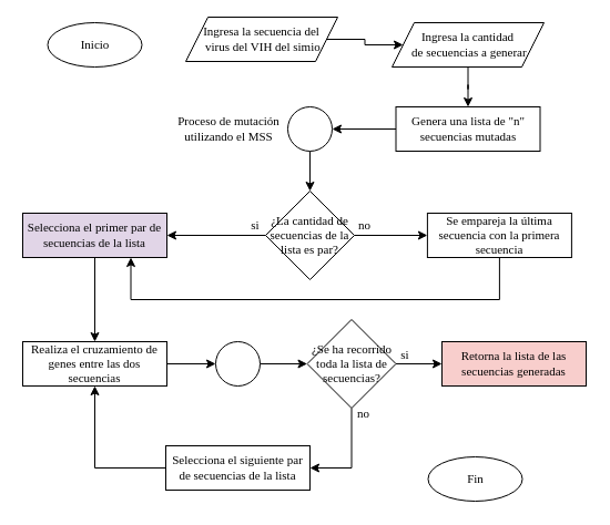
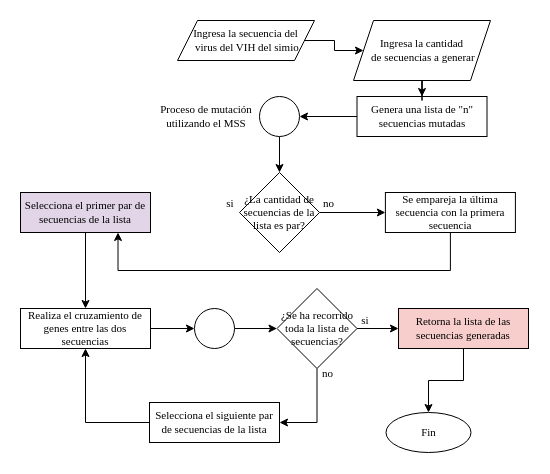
  <mxCell id="0" />
  <mxCell id="1" parent="0" />
  <mxCell id="2" style="edgeStyle=orthogonalEdgeStyle;rounded=0;orthogonalLoop=1;jettySize=auto;html=1;entryX=0.5;entryY=0;entryDx=0;entryDy=0;fontFamily=Times New Roman;fontSize=11;" parent="1" edge="1"><mxGeometry relative="1" as="geometry"><mxPoint x="480.17" y="181" as="targetPoint" /></mxGeometry></mxCell>
  <mxCell id="3" style="edgeStyle=orthogonalEdgeStyle;rounded=0;orthogonalLoop=1;jettySize=auto;html=1;exitX=1;exitY=0.5;exitDx=0;exitDy=0;fontFamily=Times New Roman;fontSize=11;" parent="1" edge="1"><mxGeometry relative="1" as="geometry"><mxPoint x="469" y="361" as="sourcePoint" /></mxGeometry></mxCell>
- <mxCell id="4" value="&lt;font style=&quot;font-size: 11px;&quot;&gt;Inicio&lt;/font&gt;" style="ellipse;whiteSpace=wrap;html=1;fontFamily=Times New Roman;fontSize=11;" vertex="1" parent="1"><mxGeometry x="42.5" y="20" width="85" height="40" as="geometry" /></mxCell>
  <mxCell id="5" value="&lt;font style=&quot;font-size: 11px;&quot;&gt;Fin&lt;/font&gt;" style="ellipse;whiteSpace=wrap;html=1;fontFamily=Times New Roman;fontSize=11;" vertex="1" parent="1"><mxGeometry x="385.5" y="412" width="85" height="40" as="geometry" /></mxCell>
  <mxCell id="6" style="edgeStyle=orthogonalEdgeStyle;rounded=0;orthogonalLoop=1;jettySize=auto;html=1;entryX=0;entryY=0.5;entryDx=0;entryDy=0;" edge="1" parent="1" source="7" target="11"><mxGeometry relative="1" as="geometry" /></mxCell>
- <mxCell id="7" value="&lt;div style=&quot;font-size: 11px;&quot;&gt;&lt;span style=&quot;background-color: initial; font-size: 11px;&quot;&gt;&lt;font style=&quot;font-size: 11px;&quot;&gt;Ingresa la secuencia del&lt;br style=&quot;font-size: 11px;&quot;&gt;&amp;nbsp;virus del VIH del simio&lt;/font&gt;&lt;/span&gt;&lt;/div&gt;" style="shape=parallelogram;perimeter=parallelogramPerimeter;whiteSpace=wrap;html=1;fixedSize=1;align=center;fontFamily=Times New Roman;fontSize=11;" vertex="1" parent="1"><mxGeometry x="167" y="15" width="137" height="40" as="geometry" /></mxCell>
+ <mxCell id="7" value="&lt;div style=&quot;font-size: 11px;&quot;&gt;&lt;span style=&quot;background-color: initial; font-size: 11px;&quot;&gt;&lt;font style=&quot;font-size: 11px;&quot;&gt;Ingresa la secuencia del&lt;br style=&quot;font-size: 11px;&quot;&gt;&amp;nbsp;virus del VIH del simio&lt;/font&gt;&lt;/span&gt;&lt;/div&gt;" style="shape=parallelogram;perimeter=parallelogramPerimeter;whiteSpace=wrap;html=1;fixedSize=1;align=center;fontFamily=Times New Roman;fontSize=11;" vertex="1" parent="1"><mxGeometry x="177" y="20" width="137" height="40" as="geometry" /></mxCell>
  <mxCell id="8" style="edgeStyle=orthogonalEdgeStyle;rounded=0;orthogonalLoop=1;jettySize=auto;html=1;entryX=1;entryY=0.5;entryDx=0;entryDy=0;" edge="1" parent="1" source="9" target="19"><mxGeometry relative="1" as="geometry" /></mxCell>
  <mxCell id="9" value="&lt;font style=&quot;font-size: 11px;&quot;&gt;Genera una lista de &quot;n&quot; secuencias mutadas&lt;/font&gt;" style="rounded=0;whiteSpace=wrap;html=1;fontFamily=Times New Roman;fontSize=11;" vertex="1" parent="1"><mxGeometry x="356.5" y="96" width="130" height="40" as="geometry" /></mxCell>
  <mxCell id="10" style="edgeStyle=orthogonalEdgeStyle;rounded=0;orthogonalLoop=1;jettySize=auto;html=1;" edge="1" parent="1" source="11" target="9"><mxGeometry relative="1" as="geometry" /></mxCell>
- <mxCell id="11" value="&lt;div style=&quot;font-size: 11px;&quot;&gt;&lt;font style=&quot;font-size: 11px;&quot;&gt;Ingresa la cantidad&lt;br style=&quot;font-size: 11px;&quot;&gt;&amp;nbsp;de secuencias a generar&lt;/font&gt;&lt;/div&gt;" style="shape=parallelogram;perimeter=parallelogramPerimeter;whiteSpace=wrap;html=1;fixedSize=1;align=center;fontFamily=Times New Roman;fontSize=11;" vertex="1" parent="1"><mxGeometry x="353" y="20" width="137" height="40" as="geometry" /></mxCell>
- <mxCell id="12" style="edgeStyle=orthogonalEdgeStyle;rounded=0;orthogonalLoop=1;jettySize=auto;html=1;" edge="1" parent="1" source="14" target="35"><mxGeometry relative="1" as="geometry" /></mxCell>
+ <mxCell id="11" value="&lt;div style=&quot;font-size: 11px;&quot;&gt;&lt;font style=&quot;font-size: 11px;&quot;&gt;Ingresa la cantidad&lt;br style=&quot;font-size: 11px;&quot;&gt;&amp;nbsp;de secuencias a generar&lt;/font&gt;&lt;/div&gt;" style="shape=parallelogram;perimeter=parallelogramPerimeter;whiteSpace=wrap;html=1;fixedSize=1;align=center;fontFamily=Times New Roman;fontSize=11;" vertex="1" parent="1"><mxGeometry x="353" y="20" width="137" height="60" as="geometry" /></mxCell>
  <mxCell id="13" style="edgeStyle=orthogonalEdgeStyle;rounded=0;orthogonalLoop=1;jettySize=auto;html=1;entryX=0;entryY=0.5;entryDx=0;entryDy=0;" edge="1" parent="1" source="14" target="37"><mxGeometry relative="1" as="geometry" /></mxCell>
  <mxCell id="14" value="&lt;font style=&quot;font-size: 11px;&quot;&gt;¿La cantidad de secuencias de la lista es par?&lt;/font&gt;" style="rhombus;whiteSpace=wrap;html=1;fontFamily=Times New Roman;fontSize=11;" vertex="1" parent="1"><mxGeometry x="239" y="172" width="80" height="80" as="geometry" /></mxCell>
  <mxCell id="15" style="edgeStyle=orthogonalEdgeStyle;rounded=0;orthogonalLoop=1;jettySize=auto;html=1;exitX=1;exitY=0.5;exitDx=0;exitDy=0;fontFamily=Times New Roman;fontSize=11;" edge="1" parent="1"><mxGeometry relative="1" as="geometry"><mxPoint x="469" y="361" as="sourcePoint" /></mxGeometry></mxCell>
  <mxCell id="16" value="no" style="text;html=1;align=center;verticalAlign=middle;whiteSpace=wrap;rounded=0;fontFamily=Times New Roman;fontSize=11;" vertex="1" parent="1"><mxGeometry x="297" y="188" width="63" height="30" as="geometry" /></mxCell>
  <mxCell id="17" value="si" style="text;html=1;align=center;verticalAlign=middle;whiteSpace=wrap;rounded=0;fontFamily=Times New Roman;fontSize=11;" vertex="1" parent="1"><mxGeometry x="200" y="188" width="60" height="30" as="geometry" /></mxCell>
  <mxCell id="18" style="edgeStyle=orthogonalEdgeStyle;rounded=0;orthogonalLoop=1;jettySize=auto;html=1;entryX=0.5;entryY=0;entryDx=0;entryDy=0;" edge="1" parent="1" source="19" target="14"><mxGeometry relative="1" as="geometry" /></mxCell>
  <mxCell id="19" value="" style="ellipse;whiteSpace=wrap;html=1;aspect=fixed;fontSize=11;fontFamily=Times New Roman;" vertex="1" parent="1"><mxGeometry x="259" y="96" width="40" height="40" as="geometry" /></mxCell>
  <mxCell id="20" value="Proceso de mutación utilizando el MSS" style="text;html=1;align=center;verticalAlign=middle;whiteSpace=wrap;rounded=0;fontFamily=Times New Roman;fontSize=11;" vertex="1" parent="1"><mxGeometry x="151" y="101" width="110" height="30" as="geometry" /></mxCell>
  <mxCell id="21" style="edgeStyle=orthogonalEdgeStyle;rounded=0;orthogonalLoop=1;jettySize=auto;html=1;entryX=0.5;entryY=1;entryDx=0;entryDy=0;" edge="1" parent="1" source="22" target="26"><mxGeometry relative="1" as="geometry"><Array as="points"><mxPoint x="85" y="422" /></Array></mxGeometry></mxCell>
  <mxCell id="22" value="Selecciona el siguiente par de secuencias de la lista" style="rounded=0;whiteSpace=wrap;html=1;fontFamily=Times New Roman;fontSize=11;" vertex="1" parent="1"><mxGeometry x="149" y="402" width="130" height="40" as="geometry" /></mxCell>
  <mxCell id="23" value="no" style="text;html=1;align=center;verticalAlign=middle;whiteSpace=wrap;rounded=0;fontFamily=Times New Roman;fontSize=11;" vertex="1" parent="1"><mxGeometry x="296" y="358" width="63" height="30" as="geometry" /></mxCell>
  <mxCell id="24" value="si" style="text;html=1;align=center;verticalAlign=middle;whiteSpace=wrap;rounded=0;fontFamily=Times New Roman;fontSize=11;" vertex="1" parent="1"><mxGeometry x="335" y="305" width="60" height="30" as="geometry" /></mxCell>
  <mxCell id="25" style="edgeStyle=orthogonalEdgeStyle;rounded=0;orthogonalLoop=1;jettySize=auto;html=1;entryX=0;entryY=0.5;entryDx=0;entryDy=0;" edge="1" parent="1" source="26" target="30"><mxGeometry relative="1" as="geometry" /></mxCell>
  <mxCell id="26" value="Realiza el cruzamiento de genes entre las dos secuencias" style="rounded=0;whiteSpace=wrap;html=1;fontFamily=Times New Roman;fontSize=11;" vertex="1" parent="1"><mxGeometry x="20" y="308" width="130" height="40" as="geometry" /></mxCell>
+ <mxCell id="27" style="edgeStyle=orthogonalEdgeStyle;rounded=0;orthogonalLoop=1;jettySize=auto;html=1;entryX=0.5;entryY=0;entryDx=0;entryDy=0;" edge="1" parent="1" source="28" target="5"><mxGeometry relative="1" as="geometry" /></mxCell>
  <mxCell id="28" value="Retorna la lista de las secuencias generadas" style="rounded=0;whiteSpace=wrap;html=1;fontFamily=Times New Roman;fontSize=11;fillColor=#f8cecc;" vertex="1" parent="1"><mxGeometry x="398" y="308" width="130" height="40" as="geometry" /></mxCell>
  <mxCell id="29" style="edgeStyle=orthogonalEdgeStyle;rounded=0;orthogonalLoop=1;jettySize=auto;html=1;entryX=0;entryY=0.5;entryDx=0;entryDy=0;" edge="1" parent="1" source="30" target="33"><mxGeometry relative="1" as="geometry" /></mxCell>
  <mxCell id="30" value="" style="ellipse;whiteSpace=wrap;html=1;aspect=fixed;fontSize=11;fontFamily=Times New Roman;" vertex="1" parent="1"><mxGeometry x="194" y="308" width="40" height="40" as="geometry" /></mxCell>
  <mxCell id="31" style="edgeStyle=orthogonalEdgeStyle;rounded=0;orthogonalLoop=1;jettySize=auto;html=1;entryX=0;entryY=0.5;entryDx=0;entryDy=0;" edge="1" parent="1" source="33" target="28"><mxGeometry relative="1" as="geometry" /></mxCell>
  <mxCell id="32" style="edgeStyle=orthogonalEdgeStyle;rounded=0;orthogonalLoop=1;jettySize=auto;html=1;entryX=1;entryY=0.5;entryDx=0;entryDy=0;" edge="1" parent="1" source="33" target="22"><mxGeometry relative="1" as="geometry" /></mxCell>
  <mxCell id="33" value="&lt;font style=&quot;font-size: 11px;&quot;&gt;¿Se ha recorrido toda la lista de secuencias?&lt;/font&gt;" style="rhombus;whiteSpace=wrap;html=1;fontFamily=Times New Roman;fontSize=11;" vertex="1" parent="1"><mxGeometry x="276.5" y="288" width="80" height="80" as="geometry" /></mxCell>
  <mxCell id="34" style="edgeStyle=orthogonalEdgeStyle;rounded=0;orthogonalLoop=1;jettySize=auto;html=1;entryX=0.5;entryY=0;entryDx=0;entryDy=0;" edge="1" parent="1" source="35" target="26"><mxGeometry relative="1" as="geometry" /></mxCell>
  <mxCell id="35" value="Selecciona el primer par de secuencias de la lista" style="rounded=0;whiteSpace=wrap;html=1;fontFamily=Times New Roman;fontSize=11;fillColor=#e1d5e7;" vertex="1" parent="1"><mxGeometry x="20" y="192" width="130" height="40" as="geometry" /></mxCell>
  <mxCell id="36" style="edgeStyle=orthogonalEdgeStyle;rounded=0;orthogonalLoop=1;jettySize=auto;html=1;entryX=0.75;entryY=1;entryDx=0;entryDy=0;" edge="1" parent="1" source="37" target="35"><mxGeometry relative="1" as="geometry"><Array as="points"><mxPoint x="450" y="270" /><mxPoint x="117" y="270" /></Array></mxGeometry></mxCell>
  <mxCell id="37" value="Se empareja la última secuencia con la primera secuencia" style="rounded=0;whiteSpace=wrap;html=1;fontFamily=Times New Roman;fontSize=11;" vertex="1" parent="1"><mxGeometry x="384.9" y="192" width="130" height="40" as="geometry" /></mxCell>
